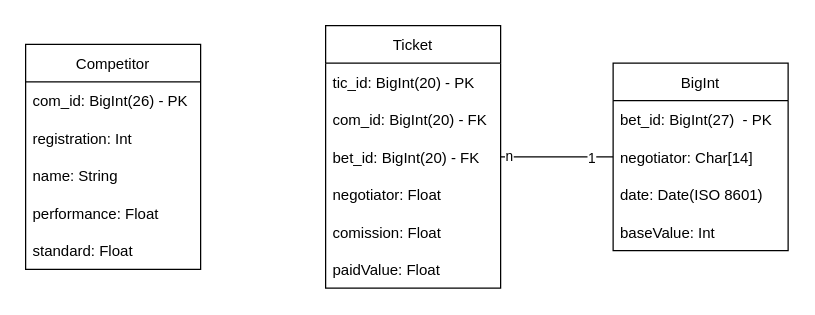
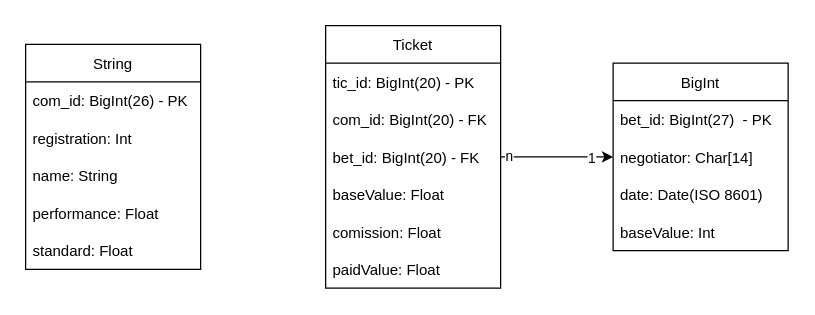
  <mxCell id="0" />
  <mxCell id="1" parent="0" />
- <mxCell id="2" value="Competitor" style="swimlane;fontStyle=0;childLayout=stackLayout;horizontal=1;startSize=30;horizontalStack=0;resizeParent=1;resizeParentMax=0;resizeLast=0;collapsible=1;marginBottom=0;" vertex="1" parent="1"><mxGeometry x="20" y="35" width="140" height="180" as="geometry" /></mxCell>
+ <mxCell id="2" value="String" style="swimlane;fontStyle=0;childLayout=stackLayout;horizontal=1;startSize=30;horizontalStack=0;resizeParent=1;resizeParentMax=0;resizeLast=0;collapsible=1;marginBottom=0;" vertex="1" parent="1"><mxGeometry x="20" y="35" width="140" height="180" as="geometry" /></mxCell>
  <mxCell id="3" value="com_id: BigInt(26) - PK" style="text;strokeColor=none;fillColor=none;align=left;verticalAlign=middle;spacingLeft=4;spacingRight=4;overflow=hidden;points=[[0,0.5],[1,0.5]];portConstraint=eastwest;rotatable=0;" vertex="1" parent="2"><mxGeometry y="30" width="140" height="30" as="geometry" /></mxCell>
  <mxCell id="4" value="registration: Int   " style="text;strokeColor=none;fillColor=none;align=left;verticalAlign=middle;spacingLeft=4;spacingRight=4;overflow=hidden;points=[[0,0.5],[1,0.5]];portConstraint=eastwest;rotatable=0;" vertex="1" parent="2"><mxGeometry y="60" width="140" height="30" as="geometry" /></mxCell>
  <mxCell id="5" value="name: String" style="text;strokeColor=none;fillColor=none;align=left;verticalAlign=middle;spacingLeft=4;spacingRight=4;overflow=hidden;points=[[0,0.5],[1,0.5]];portConstraint=eastwest;rotatable=0;" vertex="1" parent="2"><mxGeometry y="90" width="140" height="30" as="geometry" /></mxCell>
  <mxCell id="6" value="performance: Float" style="text;strokeColor=none;fillColor=none;align=left;verticalAlign=middle;spacingLeft=4;spacingRight=4;overflow=hidden;points=[[0,0.5],[1,0.5]];portConstraint=eastwest;rotatable=0;" vertex="1" parent="2"><mxGeometry y="120" width="140" height="30" as="geometry" /></mxCell>
  <mxCell id="7" value="standard: Float" style="text;strokeColor=none;fillColor=none;align=left;verticalAlign=middle;spacingLeft=4;spacingRight=4;overflow=hidden;points=[[0,0.5],[1,0.5]];portConstraint=eastwest;rotatable=0;" vertex="1" parent="2"><mxGeometry y="150" width="140" height="30" as="geometry" /></mxCell>
- <mxCell id="8" style="edgeStyle=orthogonalEdgeStyle;rounded=0;orthogonalLoop=1;jettySize=auto;html=1;endArrow=none;" edge="1" parent="1" source="11" target="18"><mxGeometry relative="1" as="geometry" /></mxCell>
+ <mxCell id="8" style="edgeStyle=orthogonalEdgeStyle;rounded=0;orthogonalLoop=1;jettySize=auto;html=1;" edge="1" parent="1" source="11" target="18"><mxGeometry relative="1" as="geometry" /></mxCell>
  <mxCell id="9" value="n" style="edgeLabel;html=1;align=center;verticalAlign=middle;resizable=0;points=[];" vertex="1" connectable="0" parent="8"><mxGeometry x="-0.867" y="1" relative="1" as="geometry"><mxPoint as="offset" /></mxGeometry></mxCell>
  <mxCell id="10" value="1" style="edgeLabel;html=1;align=center;verticalAlign=middle;resizable=0;points=[];" vertex="1" connectable="0" parent="8"><mxGeometry x="0.591" relative="1" as="geometry"><mxPoint as="offset" /></mxGeometry></mxCell>
  <mxCell id="11" value="Ticket" style="swimlane;fontStyle=0;childLayout=stackLayout;horizontal=1;startSize=30;horizontalStack=0;resizeParent=1;resizeParentMax=0;resizeLast=0;collapsible=1;marginBottom=0;" vertex="1" parent="1"><mxGeometry x="260" y="20" width="140" height="210" as="geometry" /></mxCell>
  <mxCell id="12" value="tic_id: BigInt(20) - PK" style="text;strokeColor=none;fillColor=none;align=left;verticalAlign=middle;spacingLeft=4;spacingRight=4;overflow=hidden;points=[[0,0.5],[1,0.5]];portConstraint=eastwest;rotatable=0;" vertex="1" parent="11"><mxGeometry y="30" width="140" height="30" as="geometry" /></mxCell>
  <mxCell id="13" value="com_id: BigInt(20) - FK" style="text;strokeColor=none;fillColor=none;align=left;verticalAlign=middle;spacingLeft=4;spacingRight=4;overflow=hidden;points=[[0,0.5],[1,0.5]];portConstraint=eastwest;rotatable=0;" vertex="1" parent="11"><mxGeometry y="60" width="140" height="30" as="geometry" /></mxCell>
  <mxCell id="14" value="bet_id: BigInt(20) - FK" style="text;strokeColor=none;fillColor=none;align=left;verticalAlign=middle;spacingLeft=4;spacingRight=4;overflow=hidden;points=[[0,0.5],[1,0.5]];portConstraint=eastwest;rotatable=0;" vertex="1" parent="11"><mxGeometry y="90" width="140" height="30" as="geometry" /></mxCell>
- <mxCell id="15" value="negotiator: Float" style="text;strokeColor=none;fillColor=none;align=left;verticalAlign=middle;spacingLeft=4;spacingRight=4;overflow=hidden;points=[[0,0.5],[1,0.5]];portConstraint=eastwest;rotatable=0;" vertex="1" parent="11"><mxGeometry y="120" width="140" height="30" as="geometry" /></mxCell>
+ <mxCell id="15" value="baseValue: Float" style="text;strokeColor=none;fillColor=none;align=left;verticalAlign=middle;spacingLeft=4;spacingRight=4;overflow=hidden;points=[[0,0.5],[1,0.5]];portConstraint=eastwest;rotatable=0;" vertex="1" parent="11"><mxGeometry y="120" width="140" height="30" as="geometry" /></mxCell>
  <mxCell id="16" value="comission: Float" style="text;strokeColor=none;fillColor=none;align=left;verticalAlign=middle;spacingLeft=4;spacingRight=4;overflow=hidden;points=[[0,0.5],[1,0.5]];portConstraint=eastwest;rotatable=0;" vertex="1" parent="11"><mxGeometry y="150" width="140" height="30" as="geometry" /></mxCell>
  <mxCell id="17" value="paidValue: Float" style="text;strokeColor=none;fillColor=none;align=left;verticalAlign=middle;spacingLeft=4;spacingRight=4;overflow=hidden;points=[[0,0.5],[1,0.5]];portConstraint=eastwest;rotatable=0;" vertex="1" parent="11"><mxGeometry y="180" width="140" height="30" as="geometry" /></mxCell>
  <mxCell id="18" value="BigInt" style="swimlane;fontStyle=0;childLayout=stackLayout;horizontal=1;startSize=30;horizontalStack=0;resizeParent=1;resizeParentMax=0;resizeLast=0;collapsible=1;marginBottom=0;" vertex="1" parent="1"><mxGeometry x="490" y="50" width="140" height="150" as="geometry" /></mxCell>
  <mxCell id="19" value="bet_id: BigInt(27)  - PK" style="text;strokeColor=none;fillColor=none;align=left;verticalAlign=middle;spacingLeft=4;spacingRight=4;overflow=hidden;points=[[0,0.5],[1,0.5]];portConstraint=eastwest;rotatable=0;" vertex="1" parent="18"><mxGeometry y="30" width="140" height="30" as="geometry" /></mxCell>
  <mxCell id="20" value="negotiator: Char[14]" style="text;strokeColor=none;fillColor=none;align=left;verticalAlign=middle;spacingLeft=4;spacingRight=4;overflow=hidden;points=[[0,0.5],[1,0.5]];portConstraint=eastwest;rotatable=0;" vertex="1" parent="18"><mxGeometry y="60" width="140" height="30" as="geometry" /></mxCell>
  <mxCell id="21" value="date: Date(ISO 8601)" style="text;strokeColor=none;fillColor=none;align=left;verticalAlign=middle;spacingLeft=4;spacingRight=4;overflow=hidden;points=[[0,0.5],[1,0.5]];portConstraint=eastwest;rotatable=0;" vertex="1" parent="18"><mxGeometry y="90" width="140" height="30" as="geometry" /></mxCell>
  <mxCell id="22" value="baseValue: Int" style="text;strokeColor=none;fillColor=none;align=left;verticalAlign=middle;spacingLeft=4;spacingRight=4;overflow=hidden;points=[[0,0.5],[1,0.5]];portConstraint=eastwest;rotatable=0;" vertex="1" parent="18"><mxGeometry y="120" width="140" height="30" as="geometry" /></mxCell>
